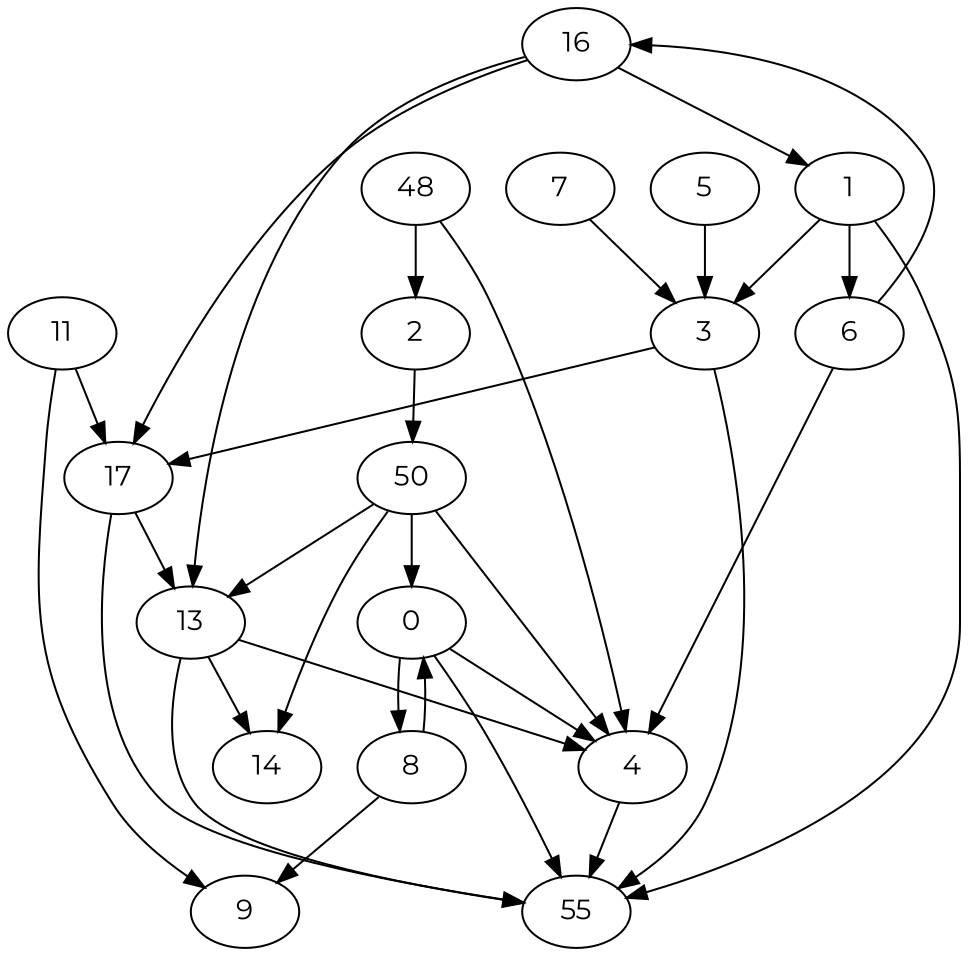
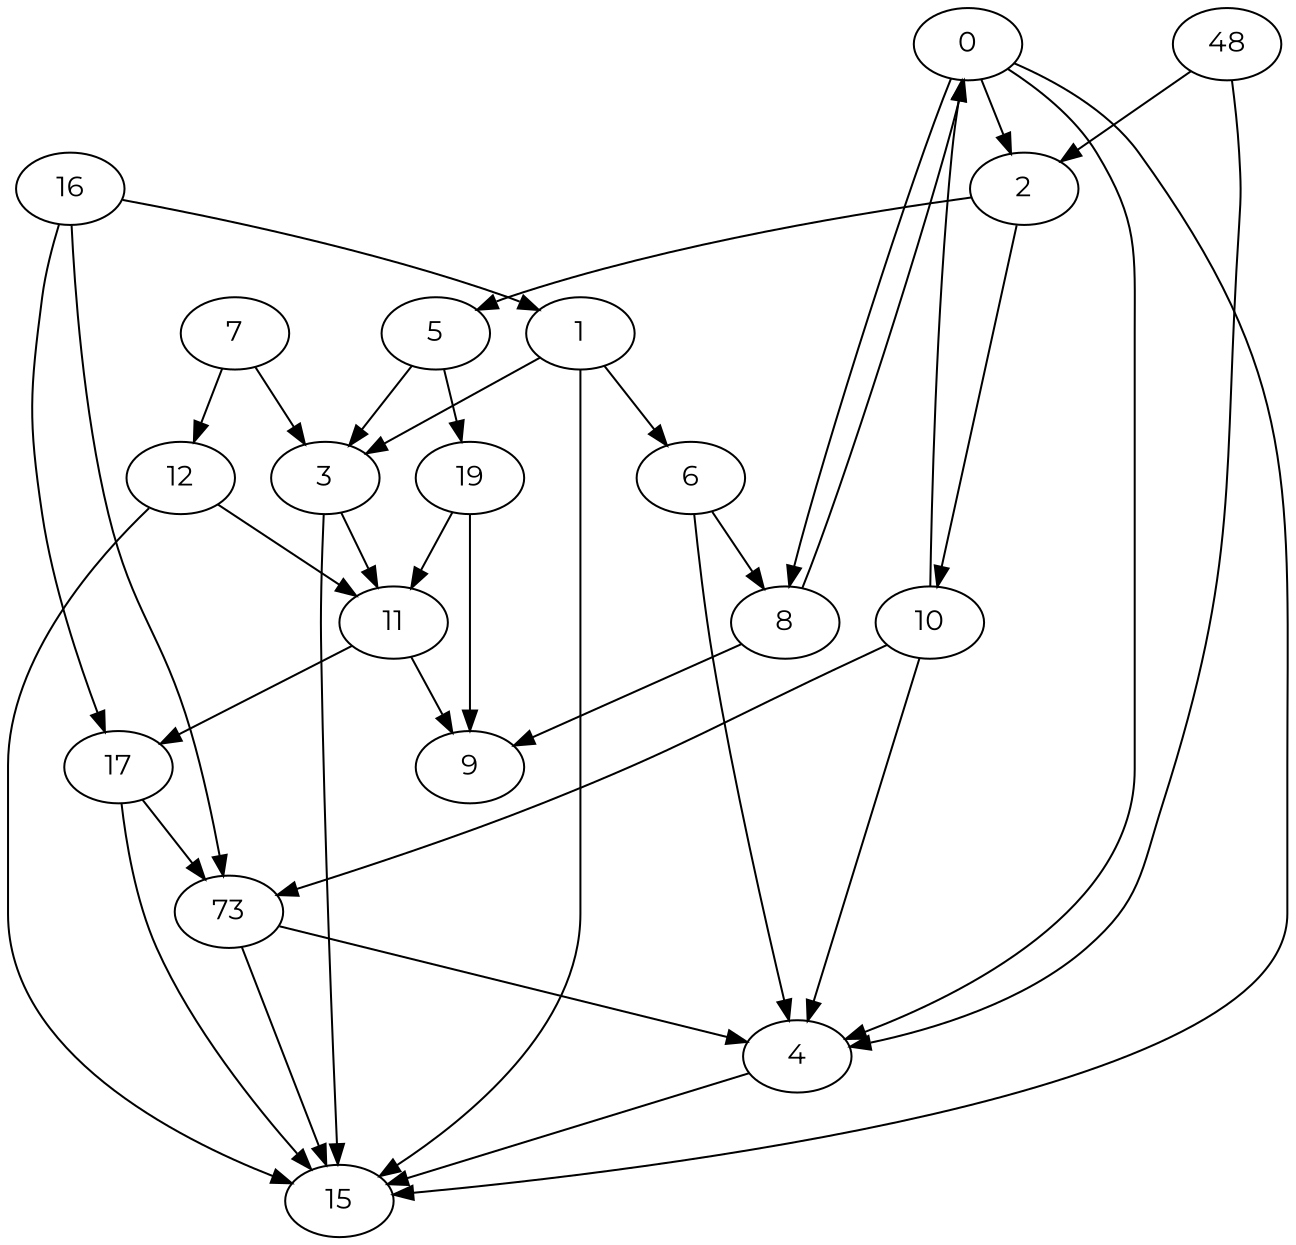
  digraph {
    compound=true
    fontname=Montserrat
    node [fontname=Montserrat]
    edge [fontname=Montserrat]
    n1 [label=0]
    n2 [label=2]
    n3 [label=4]
    n4 [label=8]
-   n5 [label=55]
+   n5 [label=15]
    n6 [label=5]
-   n7 [label=50]
+   n7 [label=10]
    n8 [label=9]
    n9 [label=3]
-   n11 [label=13]
-   n12 [label=14]
+   n10 [label=19]
+   n11 [label=73]
    n13 [label=1]
    n14 [label=6]
    n15 [label=17]
    n16 [label=16]
    n17 [label=11]
+   n18 [label=12]
    n19 [label=7]
    n20 [label=48]
+   n1 -> n2
    n1 -> n3
    n1 -> n4
    n1 -> n5
+   n2 -> n6
    n2 -> n7
    n3 -> n5
    n4 -> n1
    n4 -> n8
    n6 -> n9
+   n6 -> n10
    n7 -> n1
    n7 -> n3
    n7 -> n11
-   n7 -> n12
    n9 -> n5
-   n9 -> n15
+   n9 -> n17
+   n10 -> n8
+   n10 -> n17
    n11 -> n3
    n11 -> n5
-   n11 -> n12
    n13 -> n5
    n13 -> n9
    n13 -> n14
    n14 -> n3
-   n14 -> n16
+   n14 -> n4
    n15 -> n5
    n15 -> n11
    n16 -> n11
    n16 -> n13
    n16 -> n15
    n17 -> n8
    n17 -> n15
+   n18 -> n5
+   n18 -> n17
    n19 -> n9
+   n19 -> n18
    n20 -> n2
    n20 -> n3
  }
